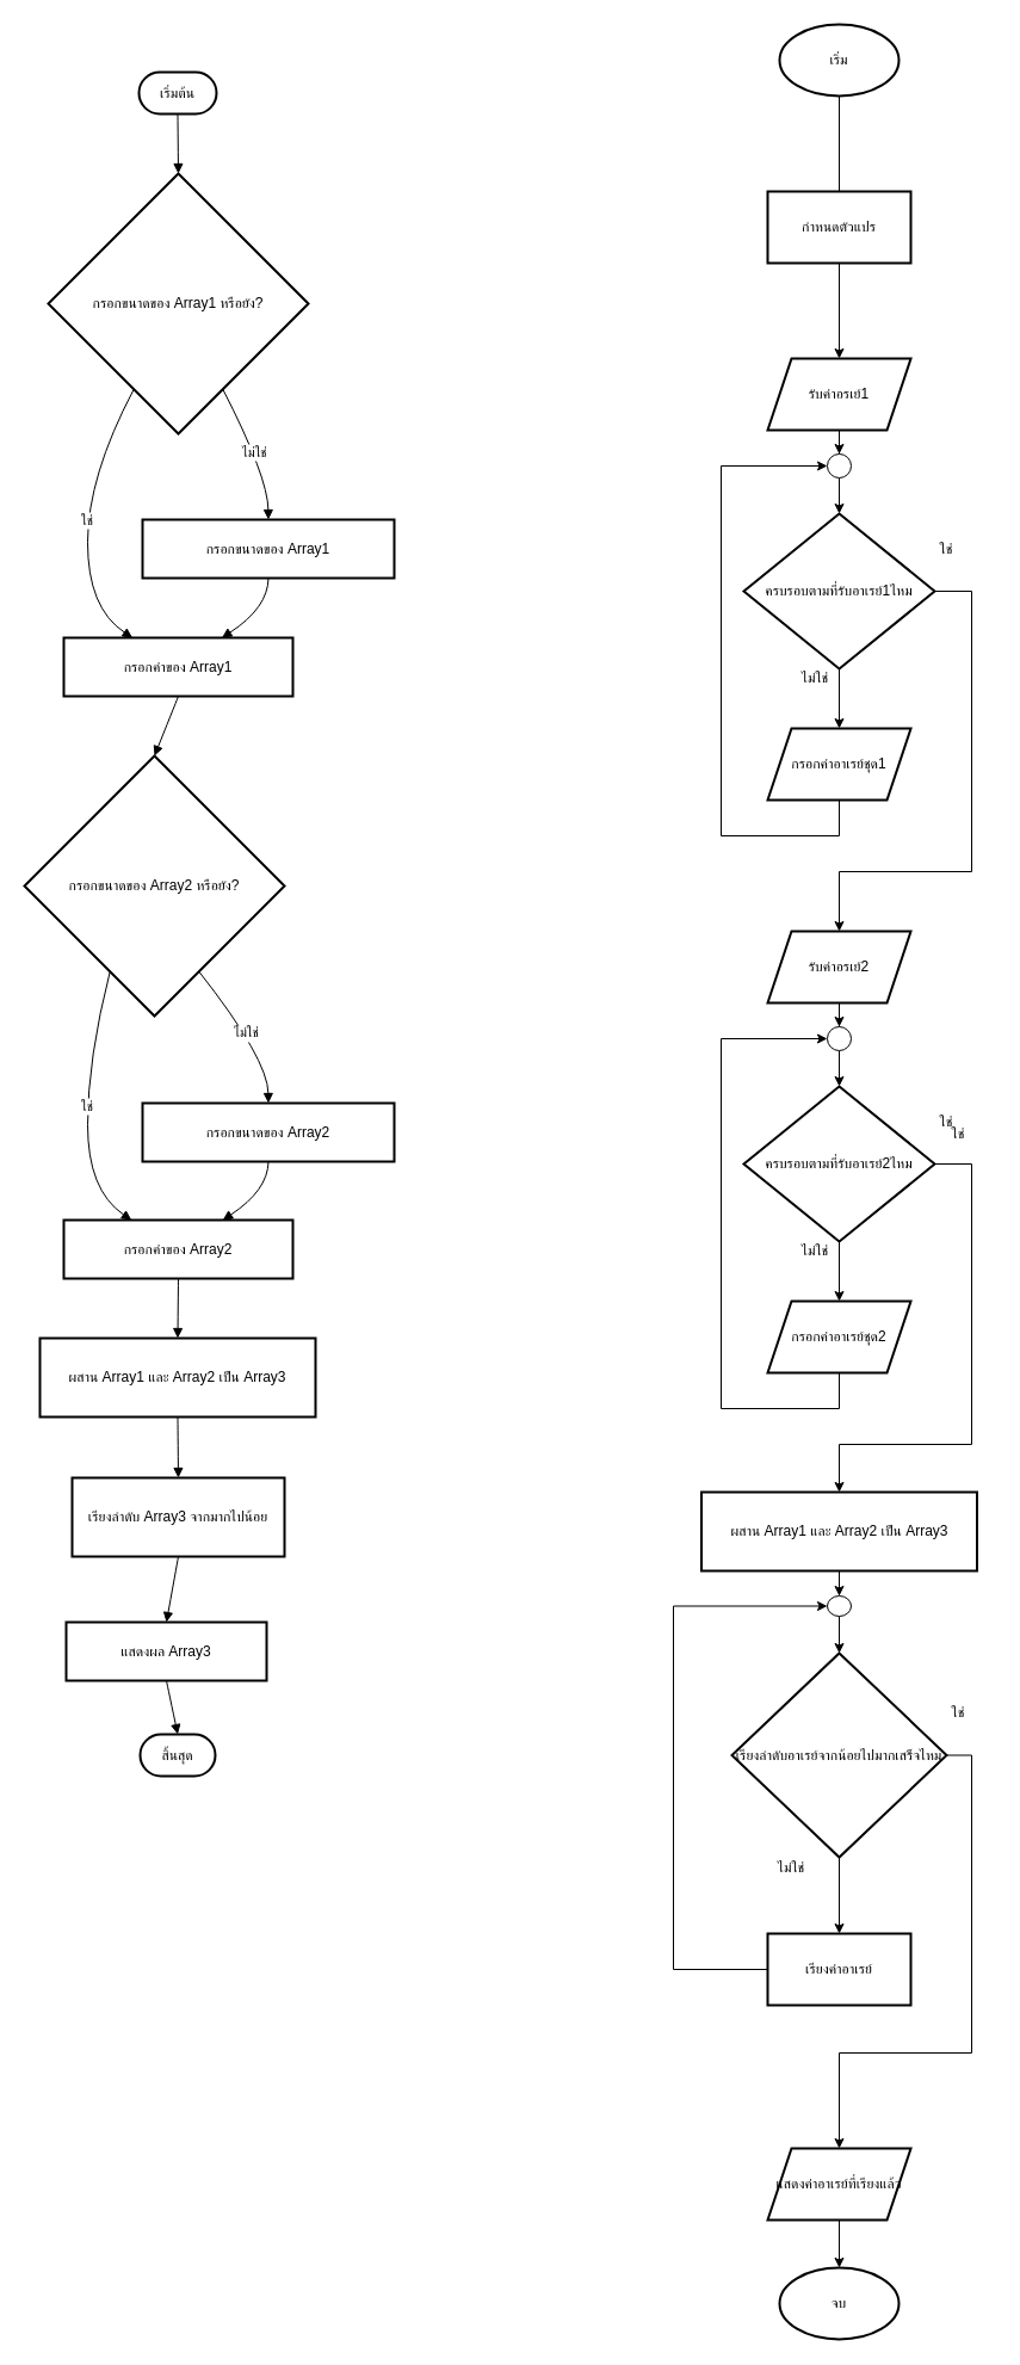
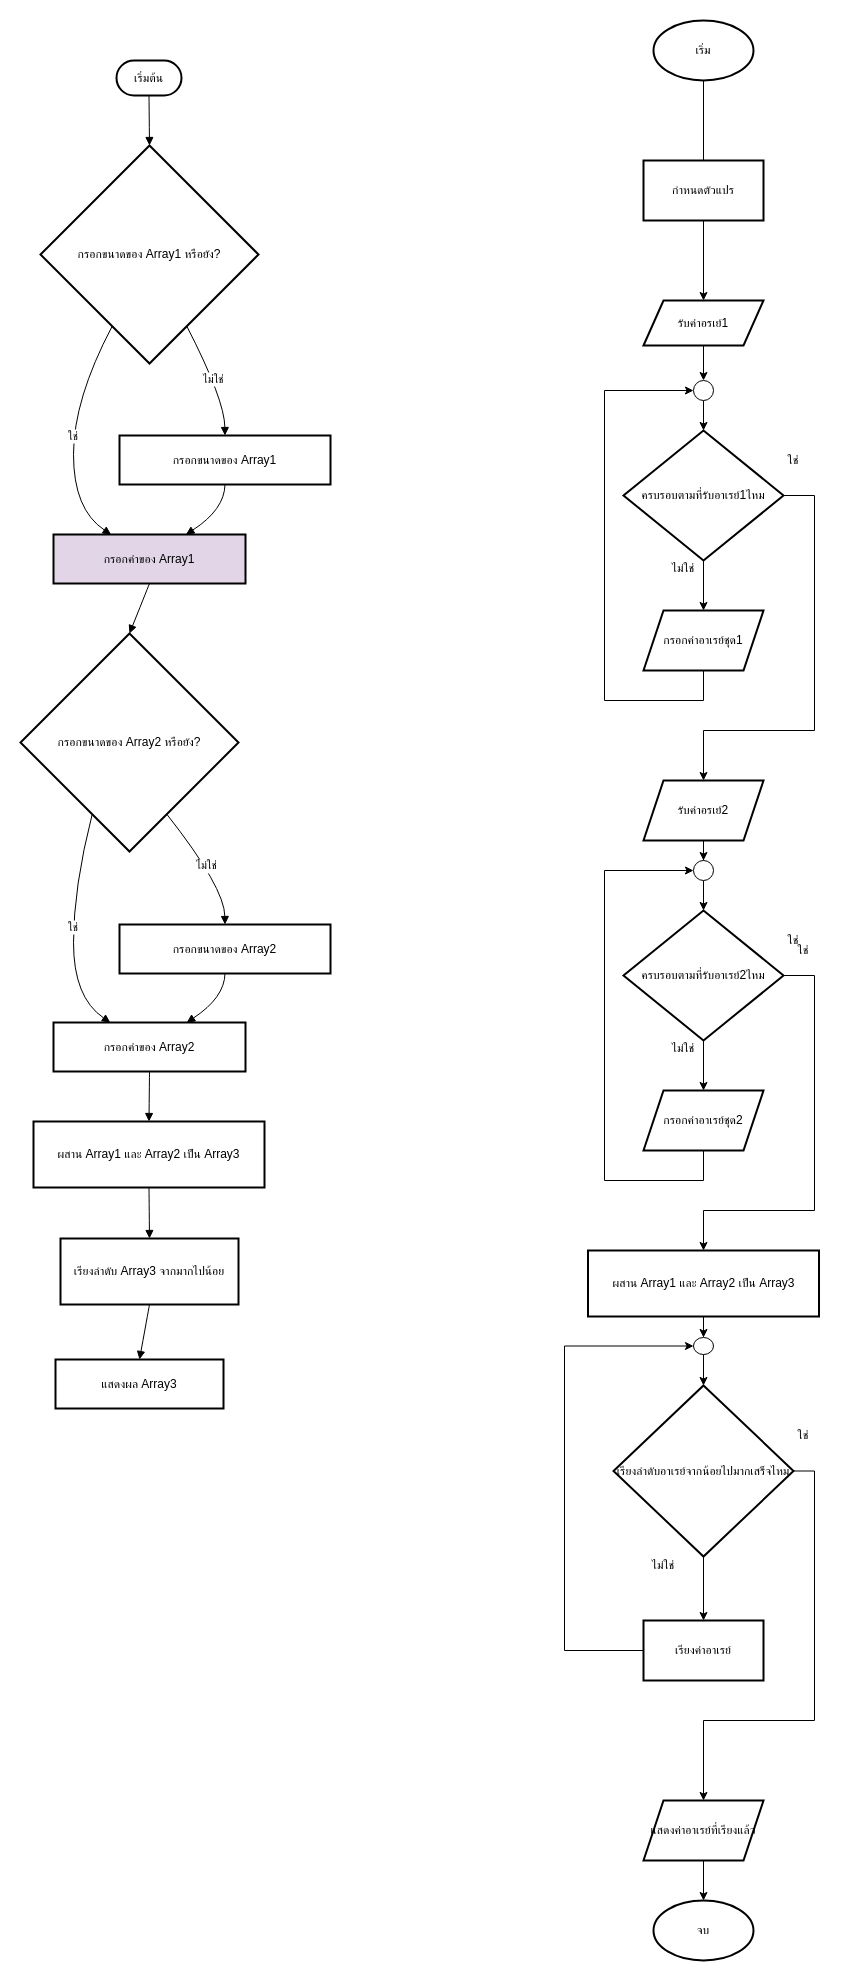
  <mxCell id="0" />
  <mxCell id="1" parent="0" />
  <mxCell id="2" value="เริ่มต้น" style="rounded=1;whiteSpace=wrap;arcSize=50;strokeWidth=2;" vertex="1" parent="1"><mxGeometry x="116" y="60" width="65" height="35" as="geometry" /></mxCell>
  <mxCell id="3" value="กรอกขนาดของ Array1 หรือยัง?" style="rhombus;strokeWidth=2;whiteSpace=wrap;" vertex="1" parent="1"><mxGeometry x="40" y="145" width="218" height="218" as="geometry" /></mxCell>
- <mxCell id="4" value="กรอกค่าของ Array1" style="whiteSpace=wrap;strokeWidth=2;" vertex="1" parent="1"><mxGeometry x="53" y="534" width="192" height="49" as="geometry" /></mxCell>
+ <mxCell id="4" value="กรอกค่าของ Array1" style="whiteSpace=wrap;strokeWidth=2;fillColor=#e1d5e7;" vertex="1" parent="1"><mxGeometry x="53" y="534" width="192" height="49" as="geometry" /></mxCell>
  <mxCell id="5" value="กรอกขนาดของ Array1" style="whiteSpace=wrap;strokeWidth=2;" vertex="1" parent="1"><mxGeometry x="119" y="435" width="211" height="49" as="geometry" /></mxCell>
  <mxCell id="6" value="กรอกขนาดของ Array2 หรือยัง?" style="rhombus;strokeWidth=2;whiteSpace=wrap;" vertex="1" parent="1"><mxGeometry x="20" y="633" width="218" height="218" as="geometry" /></mxCell>
  <mxCell id="7" value="กรอกค่าของ Array2" style="whiteSpace=wrap;strokeWidth=2;" vertex="1" parent="1"><mxGeometry x="53" y="1022" width="192" height="49" as="geometry" /></mxCell>
  <mxCell id="8" value="กรอกขนาดของ Array2" style="whiteSpace=wrap;strokeWidth=2;" vertex="1" parent="1"><mxGeometry x="119" y="924" width="211" height="49" as="geometry" /></mxCell>
  <mxCell id="9" value="ผสาน Array1 และ Array2 เป็น Array3" style="whiteSpace=wrap;strokeWidth=2;" vertex="1" parent="1"><mxGeometry x="33" y="1121" width="231" height="66" as="geometry" /></mxCell>
  <mxCell id="10" value="เรียงลำดับ Array3 จากมากไปน้อย" style="whiteSpace=wrap;strokeWidth=2;" vertex="1" parent="1"><mxGeometry x="60" y="1238" width="178" height="66" as="geometry" /></mxCell>
  <mxCell id="11" value="แสดงผล Array3" style="whiteSpace=wrap;strokeWidth=2;" vertex="1" parent="1"><mxGeometry x="55" y="1359" width="168" height="49" as="geometry" /></mxCell>
- <mxCell id="12" value="สิ้นสุด" style="rounded=1;whiteSpace=wrap;arcSize=50;strokeWidth=2;" vertex="1" parent="1"><mxGeometry x="117" y="1453" width="63" height="35" as="geometry" /></mxCell>
  <mxCell id="13" value="" style="curved=1;startArrow=none;endArrow=block;exitX=0.5;exitY=0.99;entryX=0.5;entryY=0;rounded=0;" edge="1" parent="1" source="2" target="3"><mxGeometry relative="1" as="geometry"><Array as="points" /></mxGeometry></mxCell>
  <mxCell id="14" value="ใช่" style="curved=1;startArrow=none;endArrow=block;exitX=0.24;exitY=1;entryX=0.3;entryY=0;rounded=0;" edge="1" parent="1" source="3" target="4"><mxGeometry relative="1" as="geometry"><Array as="points"><mxPoint x="73" y="399" /><mxPoint x="73" y="509" /></Array></mxGeometry></mxCell>
  <mxCell id="15" value="ไม่ใช่" style="curved=1;startArrow=none;endArrow=block;exitX=0.76;exitY=1;entryX=0.5;entryY=0;rounded=0;" edge="1" parent="1" source="3" target="5"><mxGeometry relative="1" as="geometry"><Array as="points"><mxPoint x="224" y="399" /></Array></mxGeometry></mxCell>
  <mxCell id="16" value="" style="curved=1;startArrow=none;endArrow=block;exitX=0.5;exitY=1;entryX=0.69;entryY=0;rounded=0;" edge="1" parent="1" source="5" target="4"><mxGeometry relative="1" as="geometry"><Array as="points"><mxPoint x="224" y="509" /></Array></mxGeometry></mxCell>
  <mxCell id="17" value="" style="curved=1;startArrow=none;endArrow=block;exitX=0.5;exitY=1;entryX=0.5;entryY=0;rounded=0;" edge="1" parent="1" source="4" target="6"><mxGeometry relative="1" as="geometry"><Array as="points" /></mxGeometry></mxCell>
  <mxCell id="18" value="ใช่" style="curved=1;startArrow=none;endArrow=block;exitX=0.24;exitY=1;entryX=0.3;entryY=0.01;rounded=0;" edge="1" parent="1" source="6" target="7"><mxGeometry relative="1" as="geometry"><Array as="points"><mxPoint x="73" y="887" /><mxPoint x="73" y="997" /></Array></mxGeometry></mxCell>
  <mxCell id="19" value="ไม่ใช่" style="curved=1;startArrow=none;endArrow=block;exitX=0.76;exitY=1;entryX=0.5;entryY=-0.01;rounded=0;" edge="1" parent="1" source="6" target="8"><mxGeometry relative="1" as="geometry"><Array as="points"><mxPoint x="224" y="887" /></Array></mxGeometry></mxCell>
  <mxCell id="20" value="" style="curved=1;startArrow=none;endArrow=block;exitX=0.5;exitY=0.99;entryX=0.69;entryY=0.01;rounded=0;" edge="1" parent="1" source="8" target="7"><mxGeometry relative="1" as="geometry"><Array as="points"><mxPoint x="224" y="997" /></Array></mxGeometry></mxCell>
  <mxCell id="21" value="" style="curved=1;startArrow=none;endArrow=block;exitX=0.5;exitY=1;entryX=0.5;entryY=0;rounded=0;" edge="1" parent="1" source="7" target="9"><mxGeometry relative="1" as="geometry"><Array as="points" /></mxGeometry></mxCell>
  <mxCell id="22" value="" style="curved=1;startArrow=none;endArrow=block;exitX=0.5;exitY=1.01;entryX=0.5;entryY=0;rounded=0;" edge="1" parent="1" source="9" target="10"><mxGeometry relative="1" as="geometry"><Array as="points" /></mxGeometry></mxCell>
  <mxCell id="23" value="" style="curved=1;startArrow=none;endArrow=block;exitX=0.5;exitY=1;entryX=0.5;entryY=0;rounded=0;" edge="1" parent="1" source="10" target="11"><mxGeometry relative="1" as="geometry"><Array as="points" /></mxGeometry></mxCell>
- <mxCell id="24" value="" style="curved=1;startArrow=none;endArrow=block;exitX=0.5;exitY=1;entryX=0.5;entryY=0;rounded=0;" edge="1" parent="1" source="11" target="12"><mxGeometry relative="1" as="geometry"><Array as="points" /></mxGeometry></mxCell>
  <mxCell id="25" value="" style="edgeStyle=orthogonalEdgeStyle;rounded=0;orthogonalLoop=1;jettySize=auto;html=1;endArrow=none;" edge="1" parent="1" source="26" target="28"><mxGeometry relative="1" as="geometry" /></mxCell>
  <mxCell id="26" value="เริ่ม" style="strokeWidth=2;html=1;shape=mxgraph.flowchart.start_1;whiteSpace=wrap;" vertex="1" parent="1"><mxGeometry x="653" y="20" width="100" height="60" as="geometry" /></mxCell>
  <mxCell id="27" value="" style="edgeStyle=orthogonalEdgeStyle;rounded=0;orthogonalLoop=1;jettySize=auto;html=1;" edge="1" parent="1" source="28" target="30"><mxGeometry relative="1" as="geometry" /></mxCell>
  <mxCell id="28" value="กำหนดตัวแปร" style="whiteSpace=wrap;html=1;strokeWidth=2;" vertex="1" parent="1"><mxGeometry x="643" y="160" width="120" height="60" as="geometry" /></mxCell>
  <mxCell id="29" value="" style="edgeStyle=orthogonalEdgeStyle;rounded=0;orthogonalLoop=1;jettySize=auto;html=1;" edge="1" parent="1" source="35" target="33"><mxGeometry relative="1" as="geometry" /></mxCell>
- <mxCell id="30" value="รับค่าอรเย์1" style="shape=parallelogram;perimeter=parallelogramPerimeter;whiteSpace=wrap;html=1;fixedSize=1;strokeWidth=2;" vertex="1" parent="1"><mxGeometry x="643" y="300" width="120" height="60" as="geometry" /></mxCell>
+ <mxCell id="30" value="รับค่าอรเย์1" style="shape=parallelogram;perimeter=parallelogramPerimeter;whiteSpace=wrap;html=1;fixedSize=1;strokeWidth=2;" vertex="1" parent="1"><mxGeometry x="643" y="300" width="120" height="45" as="geometry" /></mxCell>
  <mxCell id="31" value="" style="edgeStyle=orthogonalEdgeStyle;rounded=0;orthogonalLoop=1;jettySize=auto;html=1;" edge="1" parent="1" source="33" target="38"><mxGeometry relative="1" as="geometry" /></mxCell>
  <mxCell id="32" style="edgeStyle=orthogonalEdgeStyle;rounded=0;orthogonalLoop=1;jettySize=auto;html=1;entryX=0.5;entryY=0;entryDx=0;entryDy=0;" edge="1" parent="1" source="33" target="41"><mxGeometry relative="1" as="geometry"><mxPoint x="703" y="770" as="targetPoint" /><Array as="points"><mxPoint x="814" y="495" /><mxPoint x="814" y="730" /><mxPoint x="703" y="730" /></Array></mxGeometry></mxCell>
  <mxCell id="33" value="ครบรอบตามที่รับอาเรย์1ไหม" style="rhombus;whiteSpace=wrap;html=1;strokeWidth=2;" vertex="1" parent="1"><mxGeometry x="623" y="430" width="160" height="130" as="geometry" /></mxCell>
  <mxCell id="34" value="" style="edgeStyle=orthogonalEdgeStyle;rounded=0;orthogonalLoop=1;jettySize=auto;html=1;" edge="1" parent="1" source="30" target="35"><mxGeometry relative="1" as="geometry"><mxPoint x="703" y="360" as="sourcePoint" /><mxPoint x="703" y="430" as="targetPoint" /></mxGeometry></mxCell>
  <mxCell id="35" value="" style="verticalLabelPosition=bottom;verticalAlign=top;html=1;shape=mxgraph.flowchart.on-page_reference;" vertex="1" parent="1"><mxGeometry x="693" y="380" width="20" height="20" as="geometry" /></mxCell>
  <mxCell id="36" value="ไม่ใช่" style="text;html=1;align=center;verticalAlign=middle;whiteSpace=wrap;rounded=0;" vertex="1" parent="1"><mxGeometry x="653" y="553" width="60" height="30" as="geometry" /></mxCell>
  <mxCell id="37" style="edgeStyle=orthogonalEdgeStyle;rounded=0;orthogonalLoop=1;jettySize=auto;html=1;entryX=0;entryY=0.5;entryDx=0;entryDy=0;entryPerimeter=0;exitX=0.5;exitY=1;exitDx=0;exitDy=0;" edge="1" parent="1" source="38" target="35"><mxGeometry relative="1" as="geometry"><mxPoint x="603" y="390" as="targetPoint" /><Array as="points"><mxPoint x="703" y="700" /><mxPoint x="604" y="700" /><mxPoint x="604" y="390" /></Array></mxGeometry></mxCell>
  <mxCell id="38" value="กรอกค่าอาเรย์ชุด1" style="shape=parallelogram;perimeter=parallelogramPerimeter;whiteSpace=wrap;html=1;fixedSize=1;strokeWidth=2;" vertex="1" parent="1"><mxGeometry x="643" y="610" width="120" height="60" as="geometry" /></mxCell>
  <mxCell id="39" value="ใช่" style="text;html=1;align=center;verticalAlign=middle;whiteSpace=wrap;rounded=0;" vertex="1" parent="1"><mxGeometry x="763" y="444.5" width="60" height="30" as="geometry" /></mxCell>
  <mxCell id="40" value="" style="edgeStyle=orthogonalEdgeStyle;rounded=0;orthogonalLoop=1;jettySize=auto;html=1;" edge="1" parent="1" source="46" target="44"><mxGeometry relative="1" as="geometry" /></mxCell>
  <mxCell id="41" value="รับค่าอรเย์2" style="shape=parallelogram;perimeter=parallelogramPerimeter;whiteSpace=wrap;html=1;fixedSize=1;strokeWidth=2;" vertex="1" parent="1"><mxGeometry x="643" y="780" width="120" height="60" as="geometry" /></mxCell>
  <mxCell id="42" value="" style="edgeStyle=orthogonalEdgeStyle;rounded=0;orthogonalLoop=1;jettySize=auto;html=1;" edge="1" parent="1" source="44" target="49"><mxGeometry relative="1" as="geometry" /></mxCell>
  <mxCell id="43" style="edgeStyle=orthogonalEdgeStyle;rounded=0;orthogonalLoop=1;jettySize=auto;html=1;entryX=0.5;entryY=0;entryDx=0;entryDy=0;" edge="1" parent="1" source="44" target="52"><mxGeometry relative="1" as="geometry"><mxPoint x="703" y="1250" as="targetPoint" /><Array as="points"><mxPoint x="814" y="975" /><mxPoint x="814" y="1210" /><mxPoint x="703" y="1210" /></Array></mxGeometry></mxCell>
  <mxCell id="44" value="ครบรอบตามที่รับอาเรย์2ไหม" style="rhombus;whiteSpace=wrap;html=1;strokeWidth=2;" vertex="1" parent="1"><mxGeometry x="623" y="910" width="160" height="130" as="geometry" /></mxCell>
  <mxCell id="45" value="" style="edgeStyle=orthogonalEdgeStyle;rounded=0;orthogonalLoop=1;jettySize=auto;html=1;" edge="1" parent="1" source="41" target="46"><mxGeometry relative="1" as="geometry"><mxPoint x="703" y="840" as="sourcePoint" /><mxPoint x="703" y="910" as="targetPoint" /></mxGeometry></mxCell>
  <mxCell id="46" value="" style="verticalLabelPosition=bottom;verticalAlign=top;html=1;shape=mxgraph.flowchart.on-page_reference;" vertex="1" parent="1"><mxGeometry x="693" y="860" width="20" height="20" as="geometry" /></mxCell>
  <mxCell id="47" value="ไม่ใช่" style="text;html=1;align=center;verticalAlign=middle;whiteSpace=wrap;rounded=0;" vertex="1" parent="1"><mxGeometry x="653" y="1033" width="60" height="30" as="geometry" /></mxCell>
  <mxCell id="48" style="edgeStyle=orthogonalEdgeStyle;rounded=0;orthogonalLoop=1;jettySize=auto;html=1;entryX=0;entryY=0.5;entryDx=0;entryDy=0;entryPerimeter=0;exitX=0.5;exitY=1;exitDx=0;exitDy=0;" edge="1" parent="1" source="49" target="46"><mxGeometry relative="1" as="geometry"><mxPoint x="603" y="870" as="targetPoint" /><Array as="points"><mxPoint x="703" y="1180" /><mxPoint x="604" y="1180" /><mxPoint x="604" y="870" /></Array></mxGeometry></mxCell>
  <mxCell id="49" value="กรอกค่าอาเรย์ชุด2" style="shape=parallelogram;perimeter=parallelogramPerimeter;whiteSpace=wrap;html=1;fixedSize=1;strokeWidth=2;" vertex="1" parent="1"><mxGeometry x="643" y="1090" width="120" height="60" as="geometry" /></mxCell>
  <mxCell id="50" value="ใช่" style="text;html=1;align=center;verticalAlign=middle;whiteSpace=wrap;rounded=0;" vertex="1" parent="1"><mxGeometry x="763" y="924.5" width="60" height="30" as="geometry" /></mxCell>
  <mxCell id="51" value="" style="edgeStyle=orthogonalEdgeStyle;rounded=0;orthogonalLoop=1;jettySize=auto;html=1;" edge="1" parent="1" source="62" target="55"><mxGeometry relative="1" as="geometry" /></mxCell>
  <mxCell id="52" value="ผสาน Array1 และ Array2 เป็น Array3" style="whiteSpace=wrap;strokeWidth=2;" vertex="1" parent="1"><mxGeometry x="587.5" y="1250" width="231" height="66" as="geometry" /></mxCell>
  <mxCell id="53" value="" style="edgeStyle=orthogonalEdgeStyle;rounded=0;orthogonalLoop=1;jettySize=auto;html=1;" edge="1" parent="1" source="55" target="60"><mxGeometry relative="1" as="geometry" /></mxCell>
  <mxCell id="54" style="edgeStyle=orthogonalEdgeStyle;rounded=0;orthogonalLoop=1;jettySize=auto;html=1;" edge="1" parent="1" source="55"><mxGeometry relative="1" as="geometry"><mxPoint x="703" y="1800" as="targetPoint" /><Array as="points"><mxPoint x="814" y="1471" /><mxPoint x="814" y="1720" /><mxPoint x="703" y="1720" /></Array></mxGeometry></mxCell>
  <mxCell id="55" value="เรียงลำดับอาเรย์จากน้อยไปมากเสร็จไหม" style="rhombus;whiteSpace=wrap;html=1;strokeWidth=2;" vertex="1" parent="1"><mxGeometry x="613" y="1385" width="180" height="171" as="geometry" /></mxCell>
  <mxCell id="56" value="ไม่ใช่" style="text;html=1;align=center;verticalAlign=middle;whiteSpace=wrap;rounded=0;" vertex="1" parent="1"><mxGeometry x="633" y="1550" width="60" height="30" as="geometry" /></mxCell>
  <mxCell id="57" value="ใช่" style="text;html=1;align=center;verticalAlign=middle;whiteSpace=wrap;rounded=0;" vertex="1" parent="1"><mxGeometry x="773" y="934.5" width="60" height="30" as="geometry" /></mxCell>
  <mxCell id="58" value="ใช่" style="text;html=1;align=center;verticalAlign=middle;whiteSpace=wrap;rounded=0;" vertex="1" parent="1"><mxGeometry x="773" y="1420" width="60" height="30" as="geometry" /></mxCell>
  <mxCell id="59" style="edgeStyle=orthogonalEdgeStyle;rounded=0;orthogonalLoop=1;jettySize=auto;html=1;entryX=0;entryY=0.5;entryDx=0;entryDy=0;entryPerimeter=0;" edge="1" parent="1" source="60" target="62"><mxGeometry relative="1" as="geometry"><mxPoint x="683" y="1350" as="targetPoint" /><Array as="points"><mxPoint x="564" y="1650" /><mxPoint x="564" y="1346" /></Array></mxGeometry></mxCell>
  <mxCell id="60" value="เรียงค่าอาเรย์" style="whiteSpace=wrap;html=1;strokeWidth=2;" vertex="1" parent="1"><mxGeometry x="643" y="1620" width="120" height="60" as="geometry" /></mxCell>
  <mxCell id="61" value="" style="edgeStyle=orthogonalEdgeStyle;rounded=0;orthogonalLoop=1;jettySize=auto;html=1;" edge="1" parent="1" source="52" target="62"><mxGeometry relative="1" as="geometry"><mxPoint x="703" y="1316" as="sourcePoint" /><mxPoint x="703" y="1389" as="targetPoint" /></mxGeometry></mxCell>
  <mxCell id="62" value="" style="verticalLabelPosition=bottom;verticalAlign=top;html=1;shape=mxgraph.flowchart.on-page_reference;" vertex="1" parent="1"><mxGeometry x="693" y="1337" width="20" height="17" as="geometry" /></mxCell>
  <mxCell id="63" value="" style="edgeStyle=orthogonalEdgeStyle;rounded=0;orthogonalLoop=1;jettySize=auto;html=1;" edge="1" parent="1" source="64" target="65"><mxGeometry relative="1" as="geometry" /></mxCell>
  <mxCell id="64" value="แสดงค่าอาเรย์ที่เรียงแล้ว" style="shape=parallelogram;perimeter=parallelogramPerimeter;whiteSpace=wrap;html=1;fixedSize=1;strokeWidth=2;" vertex="1" parent="1"><mxGeometry x="643" y="1800" width="120" height="60" as="geometry" /></mxCell>
  <mxCell id="65" value="จบ" style="strokeWidth=2;html=1;shape=mxgraph.flowchart.start_1;whiteSpace=wrap;" vertex="1" parent="1"><mxGeometry x="653" y="1900" width="100" height="60" as="geometry" /></mxCell>
